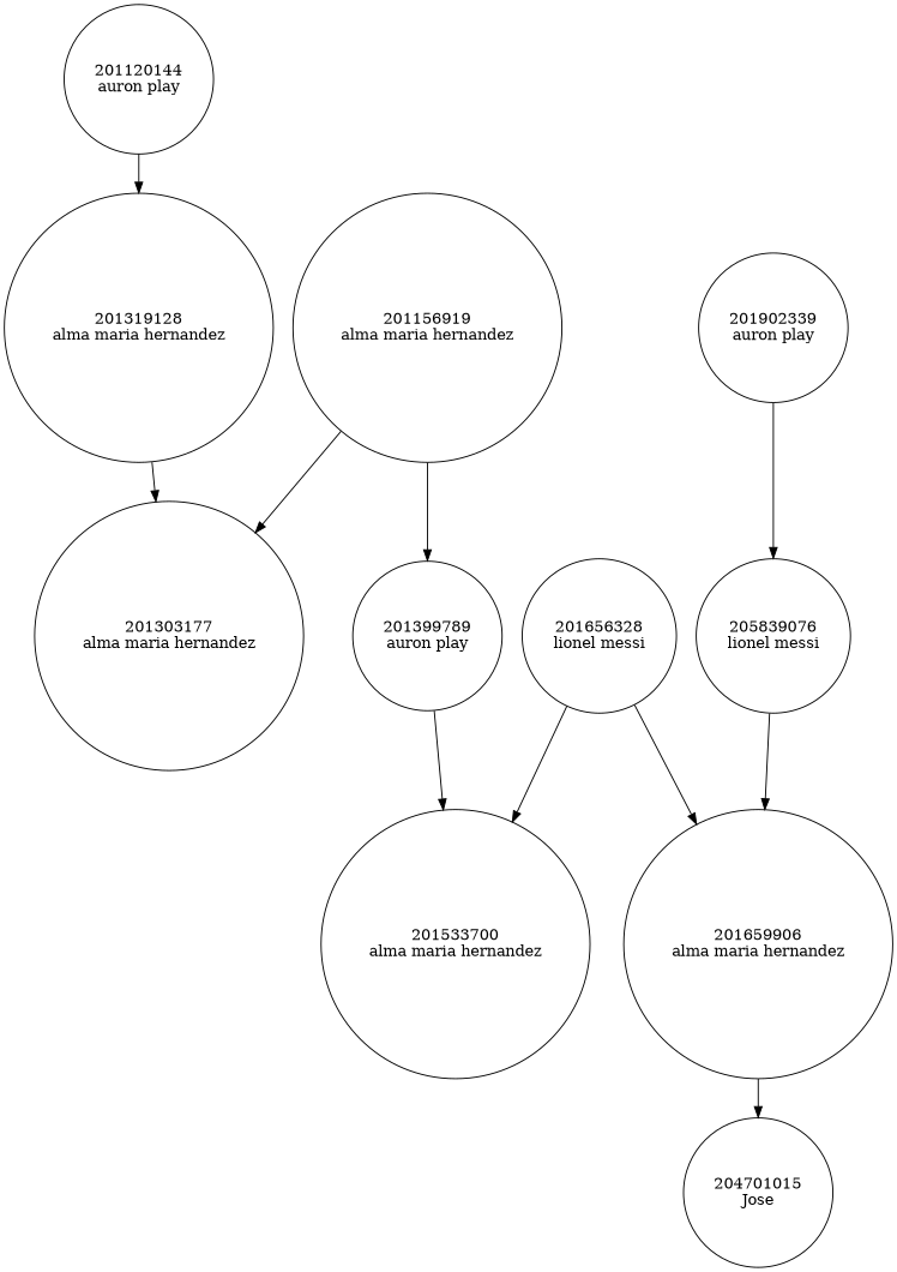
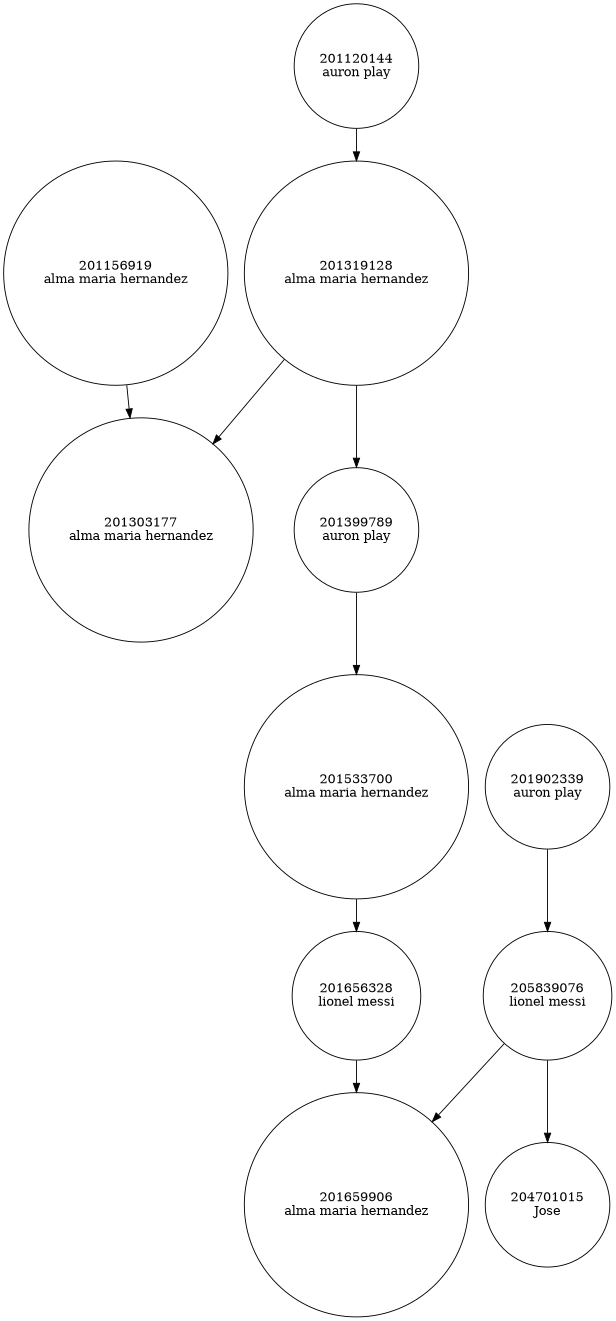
  digraph {
    node [shape=circle]
    n1 [label="201120144\nauron play"]
    n2 [label="201319128\nalma maria hernandez"]
    n3 [label="201303177\nalma maria hernandez"]
    n4 [label="201399789\nauron play"]
    n5 [label="201533700\nalma maria hernandez"]
    n6 [label="201156919\nalma maria hernandez"]
    n7 [label="201656328\nlionel messi"]
    n8 [label="201659906\nalma maria hernandez"]
    n9 [label="201902339\nauron play"]
    n10 [label="205839076\nlionel messi"]
    n11 [label="204701015\nJose"]
    n1 -> n2
    n2 -> n3
-   n6 -> n4
+   n2 -> n4
    n4 -> n5
-   n7 -> n5
+   n5 -> n7
    n6 -> n3
    n7 -> n8
-   n8 -> n11
+   n10 -> n11
    n9 -> n10
    n10 -> n8
  }
